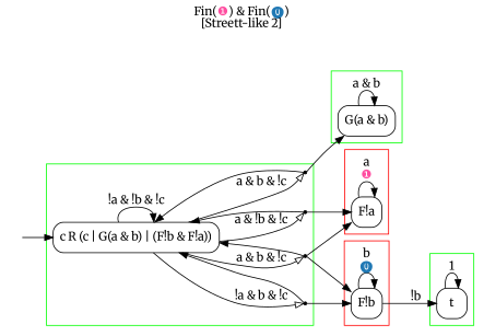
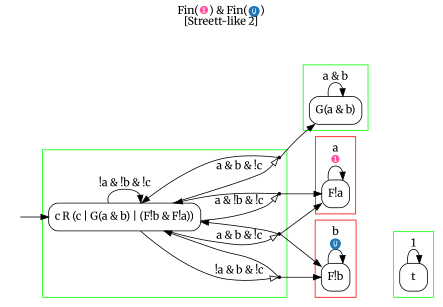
  digraph {
    fontname=Merriweather
    label=<Fin(<font color="#FF4DA0">❶</font>) &amp; Fin(<font color="#1F78B4">⓿</font>)<br/>[Streett-like 2]>
    labelloc=t
    rankdir=LR
    node [fontname=Merriweather shape=box style=rounded]
    edge [fontname=Merriweather]
    n1 [label=t width=0.5]
    n2 [label=<G(a &amp; b)> width=0.5]
    n3 [label=<F!a> width=0.5]
    n4 [label=<F!b> width=0.5]
    n5 [label=<c R (c | G(a &amp; b) | (F!b &amp; F!a))> width=0.5]
    -1 [height=0.05 shape=point width=0.05]
    -4 [height=0.05 shape=point width=0.05]
    -7 [height=0.05 shape=point width=0.05]
    -10 [height=0.05 shape=point width=0.05]
    I [style=invis width=0]
    subgraph cluster_1 {
      color=green
      label=""
      n1
    }
    subgraph cluster_2 {
      color=green
      label=""
      n2
    }
    subgraph cluster_3 {
      color=red
      label=""
      n3
    }
    subgraph cluster_4 {
      color=red
      label=""
      n4
    }
    subgraph cluster_5 {
      color=green
      label=""
      n5
      -1
      -4
      -7
      -10
    }
    n1 -> n1 [label=1]
    n2 -> n2 [label=<a &amp; b>]
    n3 -> n3 [label=<a<br/><font color="#FF4DA0">❶</font>>]
-   n4 -> n1 [label=<!b>]
    n4 -> n4 [label=<b<br/><font color="#1F78B4">⓿</font>>]
    n5 -> n5 [label=<!a &amp; !b &amp; !c>]
    n5 -> -1 [arrowhead=onormal label=<a &amp; b &amp; !c>]
    n5 -> -4 [arrowhead=onormal label=<a &amp; !b &amp; !c>]
    n5 -> -7 [arrowhead=onormal label=<!a &amp; b &amp; !c>]
    n5 -> -10 [arrowhead=onormal label=<a &amp; b &amp; !c>]
    -1 -> n2
    -1 -> n5
    -4 -> n3
    -4 -> n5
    -7 -> n4
    -7 -> n5
    -10 -> n3
    -10 -> n4
    -10 -> n5
    I -> n5
  }
